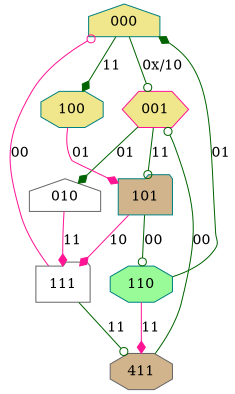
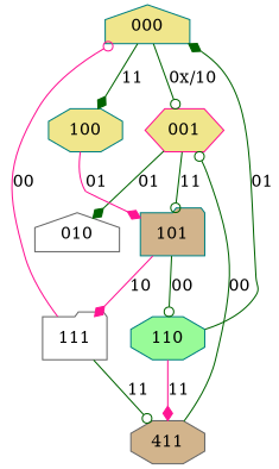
  digraph {
    fontname="DejaVu Serif"
    node [color=teal fillcolor=khaki fontname="DejaVu Serif" shape=octagon style=filled]
    edge [arrowhead=diamond color=darkgreen fontname="DejaVu Serif"]
    000 [shape=house]
    001 [color=deeppink shape=hexagon]
    100
    010 [color=gray40 fillcolor=white shape=house]
    101 [fillcolor=tan shape=folder]
    111 [color=gray40 fillcolor=white shape=folder]
    110 [fillcolor=palegreen]
    n8 [color=gray40 fillcolor=tan label=411]
    000 -> 001 [arrowhead=odot label="0x/10"]
    000 -> 100 [label=11]
    001 -> 010 [label=01]
    001 -> 101 [arrowhead=odot label=11]
    100 -> 101 [color=deeppink label=01]
-   010 -> 111 [color=deeppink label=11]
    101 -> 111 [color=deeppink label=10]
    101 -> 110 [arrowhead=odot label=00]
    111 -> 000 [arrowhead=odot color=deeppink label=00]
    111 -> n8 [arrowhead=odot label=11]
    110 -> 000 [label=01]
    110 -> n8 [color=deeppink label=11]
    n8 -> 001 [arrowhead=odot label=00]
  }
